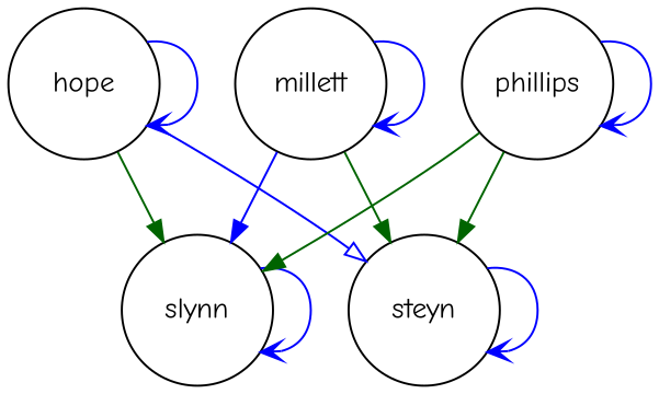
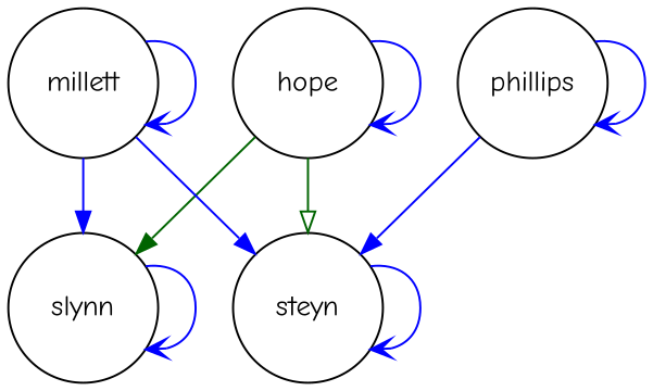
  digraph {
    fontname="Comic Neue"
    node [fillcolor=white fixedsize=true fontname="Comic Neue" shape=circle style=filled]
    edge [arrowhead=vee color=blue fontname="Comic Neue" penwidth=1]
    slynn [height=1 width=1]
    steyn [height=1 width=1]
    hope [height=1 width=1]
    millett [height=1 width=1]
    phillips [height=1 width=1]
    slynn -> slynn
    steyn -> steyn
    hope -> slynn [arrowhead=normal color=darkgreen]
-   hope -> steyn [arrowhead=onormal]
+   hope -> steyn [arrowhead=onormal color=darkgreen]
    hope -> hope
    millett -> slynn [arrowhead=normal]
-   millett -> steyn [arrowhead=normal color=darkgreen]
+   millett -> steyn [arrowhead=normal]
    millett -> millett
-   phillips -> slynn [arrowhead=normal color=darkgreen]
-   phillips -> steyn [arrowhead=normal color=darkgreen]
+   phillips -> steyn [arrowhead=normal]
    phillips -> phillips
  }
